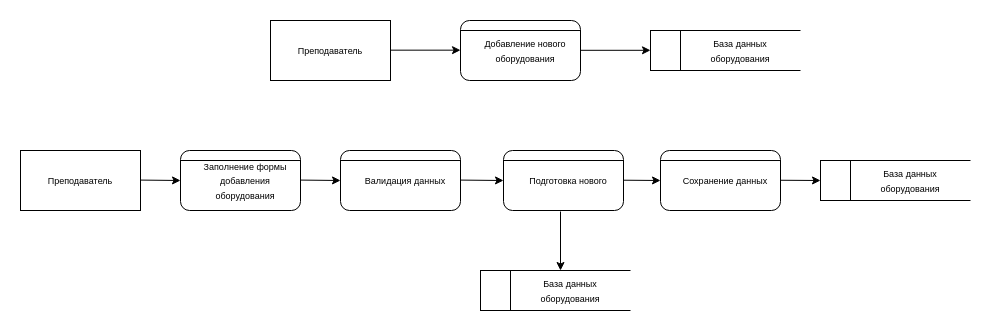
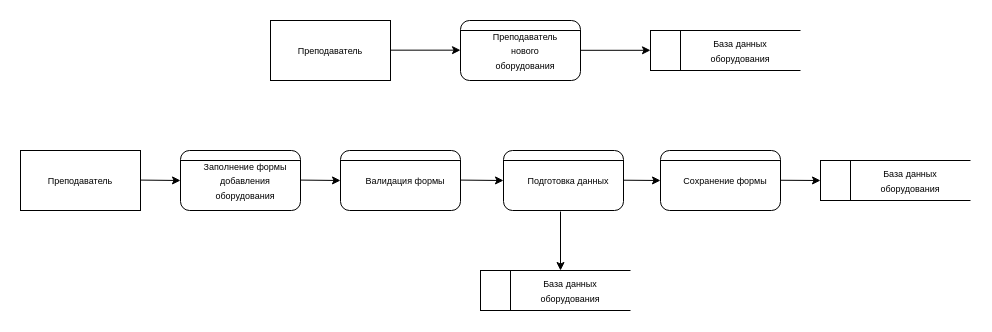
  <mxCell id="0" />
  <mxCell id="1" parent="0" />
  <mxCell id="2" value="" style="group" vertex="1" connectable="0" parent="1"><mxGeometry x="460" y="20" width="120" height="60" as="geometry" /></mxCell>
  <mxCell id="3" value="" style="rounded=1;whiteSpace=wrap;html=1;" parent="2" vertex="1"><mxGeometry width="120" height="60" as="geometry" /></mxCell>
  <mxCell id="4" value="" style="endArrow=none;html=1;rounded=0;entryX=1;entryY=0.167;entryDx=0;entryDy=0;entryPerimeter=0;" parent="2" target="3" edge="1"><mxGeometry width="50" height="50" relative="1" as="geometry"><mxPoint y="10" as="sourcePoint" /><mxPoint x="70" y="15.385" as="targetPoint" /></mxGeometry></mxCell>
- <mxCell id="5" value="&lt;font style=&quot;font-size: 9px;&quot;&gt;Добавление нового оборудования&lt;/font&gt;" style="text;html=1;align=center;verticalAlign=middle;whiteSpace=wrap;rounded=0;" vertex="1" parent="2"><mxGeometry x="20" y="15" width="90" height="30" as="geometry" /></mxCell>
+ <mxCell id="5" value="&lt;font style=&quot;font-size: 9px;&quot;&gt;Преподаватель нового оборудования&lt;/font&gt;" style="text;html=1;align=center;verticalAlign=middle;whiteSpace=wrap;rounded=0;" vertex="1" parent="2"><mxGeometry x="20" y="15" width="90" height="30" as="geometry" /></mxCell>
  <mxCell id="6" value="&lt;font style=&quot;font-size: 9px;&quot;&gt;Преподаватель&lt;/font&gt;" style="rounded=0;whiteSpace=wrap;html=1;" vertex="1" parent="1"><mxGeometry x="270" y="20" width="120" height="60" as="geometry" /></mxCell>
  <mxCell id="7" value="" style="endArrow=classic;html=1;rounded=0;" edge="1" parent="1"><mxGeometry width="50" height="50" relative="1" as="geometry"><mxPoint x="390" y="49.66" as="sourcePoint" /><mxPoint x="460" y="49.66" as="targetPoint" /></mxGeometry></mxCell>
  <mxCell id="8" value="" style="group" vertex="1" connectable="0" parent="1"><mxGeometry x="650" y="30" width="150" height="40" as="geometry" /></mxCell>
  <mxCell id="9" value="" style="rounded=0;whiteSpace=wrap;html=1;" vertex="1" parent="8"><mxGeometry width="30" height="40" as="geometry" /></mxCell>
  <mxCell id="10" value="" style="endArrow=none;html=1;rounded=0;entryX=1;entryY=0.167;entryDx=0;entryDy=0;entryPerimeter=0;" edge="1" parent="8"><mxGeometry width="50" height="50" relative="1" as="geometry"><mxPoint x="30" as="sourcePoint" /><mxPoint x="150" as="targetPoint" /></mxGeometry></mxCell>
  <mxCell id="11" value="" style="endArrow=none;html=1;rounded=0;entryX=1;entryY=0.167;entryDx=0;entryDy=0;entryPerimeter=0;" edge="1" parent="8"><mxGeometry width="50" height="50" relative="1" as="geometry"><mxPoint x="30" y="40" as="sourcePoint" /><mxPoint x="150" y="40" as="targetPoint" /></mxGeometry></mxCell>
  <mxCell id="12" value="&lt;span style=&quot;font-size: 9px;&quot;&gt;База данных оборудования&lt;/span&gt;" style="text;html=1;align=center;verticalAlign=middle;whiteSpace=wrap;rounded=0;" vertex="1" parent="8"><mxGeometry x="40" y="5" width="100" height="30" as="geometry" /></mxCell>
  <mxCell id="13" value="" style="endArrow=classic;html=1;rounded=0;" edge="1" parent="1"><mxGeometry width="50" height="50" relative="1" as="geometry"><mxPoint x="580" y="49.8" as="sourcePoint" /><mxPoint x="650" y="49.8" as="targetPoint" /></mxGeometry></mxCell>
  <mxCell id="14" value="&lt;font style=&quot;font-size: 9px;&quot;&gt;Преподаватель&lt;/font&gt;" style="rounded=0;whiteSpace=wrap;html=1;" vertex="1" parent="1"><mxGeometry x="20" y="150" width="120" height="60" as="geometry" /></mxCell>
  <mxCell id="15" value="" style="endArrow=classic;html=1;rounded=0;" edge="1" parent="1"><mxGeometry width="50" height="50" relative="1" as="geometry"><mxPoint x="140" y="179.58" as="sourcePoint" /><mxPoint x="180" y="180" as="targetPoint" /></mxGeometry></mxCell>
  <mxCell id="16" value="" style="group" vertex="1" connectable="0" parent="1"><mxGeometry x="180" y="150" width="120" height="60" as="geometry" /></mxCell>
  <mxCell id="17" value="" style="rounded=1;whiteSpace=wrap;html=1;" vertex="1" parent="16"><mxGeometry width="120" height="60" as="geometry" /></mxCell>
  <mxCell id="18" value="" style="endArrow=none;html=1;rounded=0;entryX=1;entryY=0.167;entryDx=0;entryDy=0;entryPerimeter=0;" edge="1" parent="16" target="17"><mxGeometry width="50" height="50" relative="1" as="geometry"><mxPoint y="10" as="sourcePoint" /><mxPoint x="70" y="15.385" as="targetPoint" /></mxGeometry></mxCell>
  <mxCell id="19" value="&lt;font style=&quot;font-size: 9px;&quot;&gt;Заполнение формы добавления оборудования&lt;/font&gt;" style="text;html=1;align=center;verticalAlign=middle;whiteSpace=wrap;rounded=0;" vertex="1" parent="16"><mxGeometry x="20" y="15" width="90" height="30" as="geometry" /></mxCell>
  <mxCell id="20" value="" style="group" vertex="1" connectable="0" parent="1"><mxGeometry x="340" y="150" width="120" height="60" as="geometry" /></mxCell>
  <mxCell id="21" value="" style="rounded=1;whiteSpace=wrap;html=1;" vertex="1" parent="20"><mxGeometry width="120" height="60" as="geometry" /></mxCell>
  <mxCell id="22" value="" style="endArrow=none;html=1;rounded=0;entryX=1;entryY=0.167;entryDx=0;entryDy=0;entryPerimeter=0;" edge="1" parent="20" target="21"><mxGeometry width="50" height="50" relative="1" as="geometry"><mxPoint y="10" as="sourcePoint" /><mxPoint x="70" y="15.385" as="targetPoint" /></mxGeometry></mxCell>
- <mxCell id="23" value="&lt;font style=&quot;font-size: 9px;&quot;&gt;Валидация данных&lt;/font&gt;" style="text;html=1;align=center;verticalAlign=middle;whiteSpace=wrap;rounded=0;" vertex="1" parent="20"><mxGeometry x="20" y="15" width="90" height="30" as="geometry" /></mxCell>
+ <mxCell id="23" value="&lt;font style=&quot;font-size: 9px;&quot;&gt;Валидация формы&lt;/font&gt;" style="text;html=1;align=center;verticalAlign=middle;whiteSpace=wrap;rounded=0;" vertex="1" parent="20"><mxGeometry x="20" y="15" width="90" height="30" as="geometry" /></mxCell>
  <mxCell id="24" value="" style="endArrow=classic;html=1;rounded=0;" edge="1" parent="1"><mxGeometry width="50" height="50" relative="1" as="geometry"><mxPoint x="300" y="179.58" as="sourcePoint" /><mxPoint x="340" y="180" as="targetPoint" /></mxGeometry></mxCell>
  <mxCell id="25" value="" style="group" vertex="1" connectable="0" parent="1"><mxGeometry x="503" y="150" width="120" height="60" as="geometry" /></mxCell>
  <mxCell id="26" value="" style="rounded=1;whiteSpace=wrap;html=1;" vertex="1" parent="25"><mxGeometry width="120" height="60" as="geometry" /></mxCell>
  <mxCell id="27" value="" style="endArrow=none;html=1;rounded=0;entryX=1;entryY=0.167;entryDx=0;entryDy=0;entryPerimeter=0;" edge="1" parent="25" target="26"><mxGeometry width="50" height="50" relative="1" as="geometry"><mxPoint y="10" as="sourcePoint" /><mxPoint x="70" y="15.385" as="targetPoint" /></mxGeometry></mxCell>
- <mxCell id="28" value="&lt;font style=&quot;font-size: 9px;&quot;&gt;Подготовка нового&lt;/font&gt;" style="text;html=1;align=center;verticalAlign=middle;whiteSpace=wrap;rounded=0;" vertex="1" parent="25"><mxGeometry x="20" y="15" width="90" height="30" as="geometry" /></mxCell>
+ <mxCell id="28" value="&lt;font style=&quot;font-size: 9px;&quot;&gt;Подготовка данных&lt;/font&gt;" style="text;html=1;align=center;verticalAlign=middle;whiteSpace=wrap;rounded=0;" vertex="1" parent="25"><mxGeometry x="20" y="15" width="90" height="30" as="geometry" /></mxCell>
  <mxCell id="29" value="" style="endArrow=classic;html=1;rounded=0;entryX=0;entryY=0.5;entryDx=0;entryDy=0;" edge="1" parent="1" target="26"><mxGeometry width="50" height="50" relative="1" as="geometry"><mxPoint x="460" y="179.58" as="sourcePoint" /><mxPoint x="500" y="180" as="targetPoint" /></mxGeometry></mxCell>
  <mxCell id="30" value="" style="group" vertex="1" connectable="0" parent="1"><mxGeometry x="480" y="270" width="150" height="40" as="geometry" /></mxCell>
  <mxCell id="31" value="" style="rounded=0;whiteSpace=wrap;html=1;" vertex="1" parent="30"><mxGeometry width="30" height="40" as="geometry" /></mxCell>
  <mxCell id="32" value="" style="endArrow=none;html=1;rounded=0;entryX=1;entryY=0.167;entryDx=0;entryDy=0;entryPerimeter=0;" edge="1" parent="30"><mxGeometry width="50" height="50" relative="1" as="geometry"><mxPoint x="30" as="sourcePoint" /><mxPoint x="150" as="targetPoint" /></mxGeometry></mxCell>
  <mxCell id="33" value="" style="endArrow=none;html=1;rounded=0;entryX=1;entryY=0.167;entryDx=0;entryDy=0;entryPerimeter=0;" edge="1" parent="30"><mxGeometry width="50" height="50" relative="1" as="geometry"><mxPoint x="30" y="40" as="sourcePoint" /><mxPoint x="150" y="40" as="targetPoint" /></mxGeometry></mxCell>
  <mxCell id="34" value="&lt;span style=&quot;font-size: 9px;&quot;&gt;База данных оборудования&lt;/span&gt;" style="text;html=1;align=center;verticalAlign=middle;whiteSpace=wrap;rounded=0;" vertex="1" parent="30"><mxGeometry x="40" y="5" width="100" height="30" as="geometry" /></mxCell>
  <mxCell id="35" value="" style="endArrow=classic;html=1;rounded=0;" edge="1" parent="1"><mxGeometry width="50" height="50" relative="1" as="geometry"><mxPoint x="560" y="211" as="sourcePoint" /><mxPoint x="560" y="270" as="targetPoint" /></mxGeometry></mxCell>
  <mxCell id="36" value="" style="group" vertex="1" connectable="0" parent="1"><mxGeometry x="660" y="150" width="120" height="60" as="geometry" /></mxCell>
  <mxCell id="37" value="" style="rounded=1;whiteSpace=wrap;html=1;" vertex="1" parent="36"><mxGeometry width="120" height="60" as="geometry" /></mxCell>
  <mxCell id="38" value="" style="endArrow=none;html=1;rounded=0;entryX=1;entryY=0.167;entryDx=0;entryDy=0;entryPerimeter=0;" edge="1" parent="36" target="37"><mxGeometry width="50" height="50" relative="1" as="geometry"><mxPoint y="10" as="sourcePoint" /><mxPoint x="70" y="15.385" as="targetPoint" /></mxGeometry></mxCell>
- <mxCell id="39" value="&lt;font style=&quot;font-size: 9px;&quot;&gt;Сохранение данных&lt;/font&gt;" style="text;html=1;align=center;verticalAlign=middle;whiteSpace=wrap;rounded=0;" vertex="1" parent="36"><mxGeometry x="20" y="15" width="90" height="30" as="geometry" /></mxCell>
+ <mxCell id="39" value="&lt;font style=&quot;font-size: 9px;&quot;&gt;Сохранение формы&lt;/font&gt;" style="text;html=1;align=center;verticalAlign=middle;whiteSpace=wrap;rounded=0;" vertex="1" parent="36"><mxGeometry x="20" y="15" width="90" height="30" as="geometry" /></mxCell>
  <mxCell id="40" value="" style="endArrow=classic;html=1;rounded=0;" edge="1" parent="1"><mxGeometry width="50" height="50" relative="1" as="geometry"><mxPoint x="623" y="179.71" as="sourcePoint" /><mxPoint x="660" y="180" as="targetPoint" /></mxGeometry></mxCell>
  <mxCell id="41" value="" style="endArrow=classic;html=1;rounded=0;entryX=0;entryY=0.5;entryDx=0;entryDy=0;" edge="1" parent="1" target="43"><mxGeometry width="50" height="50" relative="1" as="geometry"><mxPoint x="780" y="179.76" as="sourcePoint" /><mxPoint x="817" y="180.05" as="targetPoint" /></mxGeometry></mxCell>
  <mxCell id="42" value="" style="group" vertex="1" connectable="0" parent="1"><mxGeometry x="820" y="160" width="150" height="40" as="geometry" /></mxCell>
  <mxCell id="43" value="" style="rounded=0;whiteSpace=wrap;html=1;" vertex="1" parent="42"><mxGeometry width="30" height="40" as="geometry" /></mxCell>
  <mxCell id="44" value="" style="endArrow=none;html=1;rounded=0;entryX=1;entryY=0.167;entryDx=0;entryDy=0;entryPerimeter=0;" edge="1" parent="42"><mxGeometry width="50" height="50" relative="1" as="geometry"><mxPoint x="30" as="sourcePoint" /><mxPoint x="150" as="targetPoint" /></mxGeometry></mxCell>
  <mxCell id="45" value="" style="endArrow=none;html=1;rounded=0;entryX=1;entryY=0.167;entryDx=0;entryDy=0;entryPerimeter=0;" edge="1" parent="42"><mxGeometry width="50" height="50" relative="1" as="geometry"><mxPoint x="30" y="40" as="sourcePoint" /><mxPoint x="150" y="40" as="targetPoint" /></mxGeometry></mxCell>
  <mxCell id="46" value="&lt;span style=&quot;font-size: 9px;&quot;&gt;База данных оборудования&lt;/span&gt;" style="text;html=1;align=center;verticalAlign=middle;whiteSpace=wrap;rounded=0;" vertex="1" parent="42"><mxGeometry x="40" y="5" width="100" height="30" as="geometry" /></mxCell>
